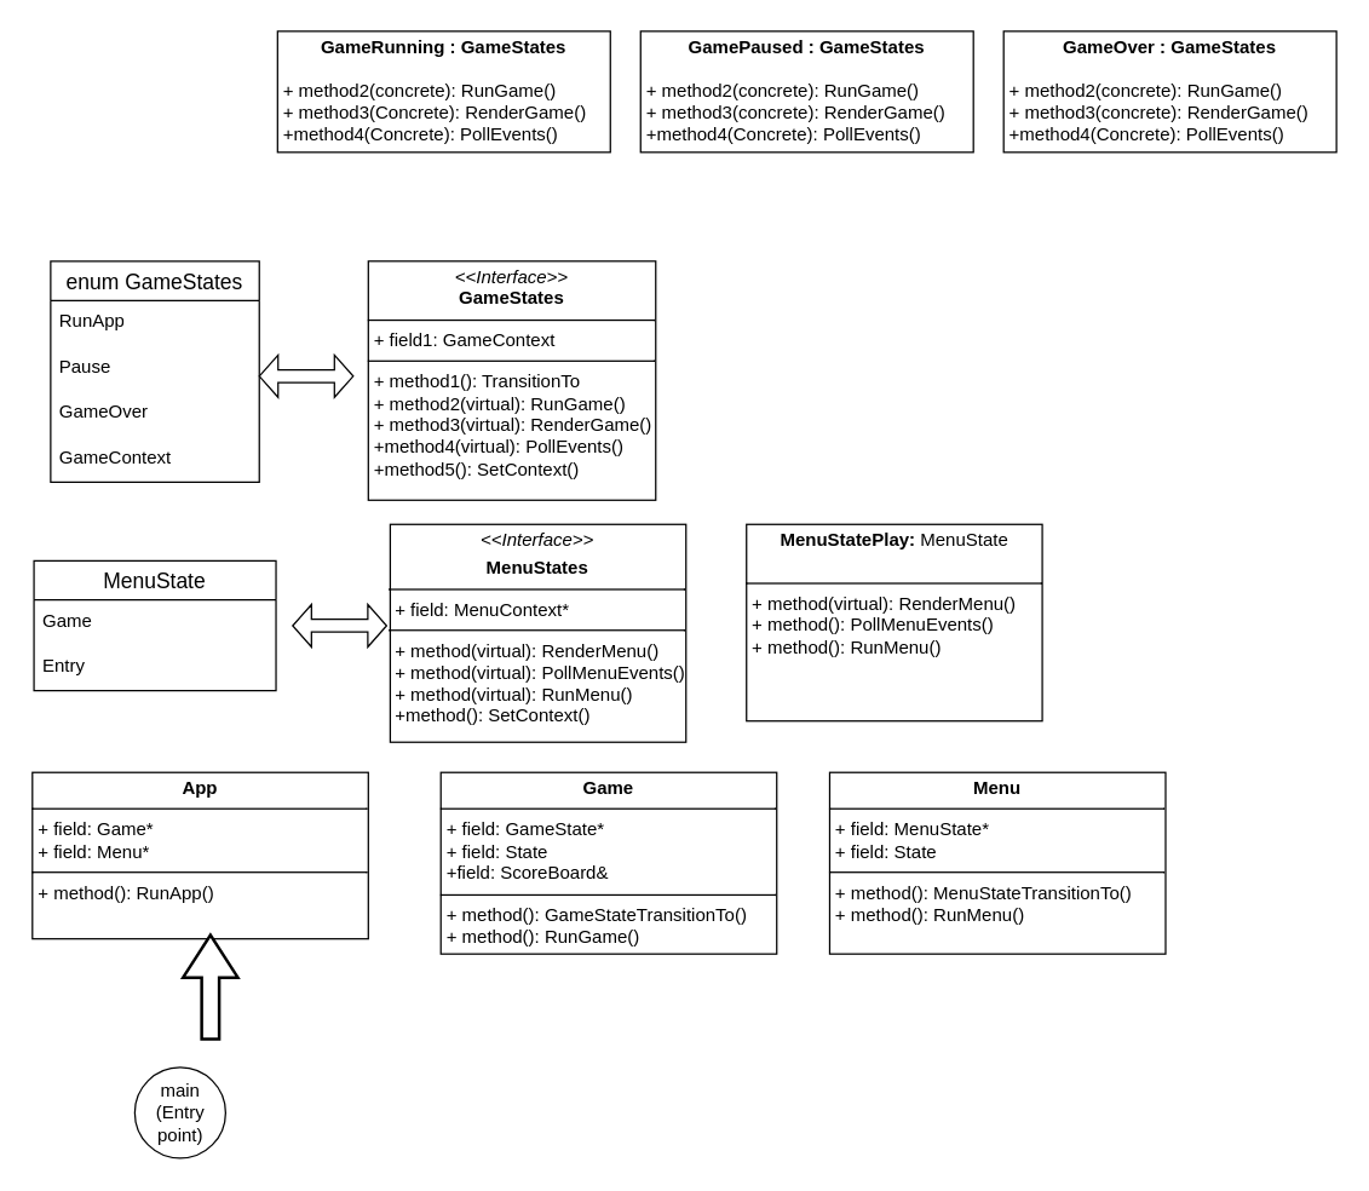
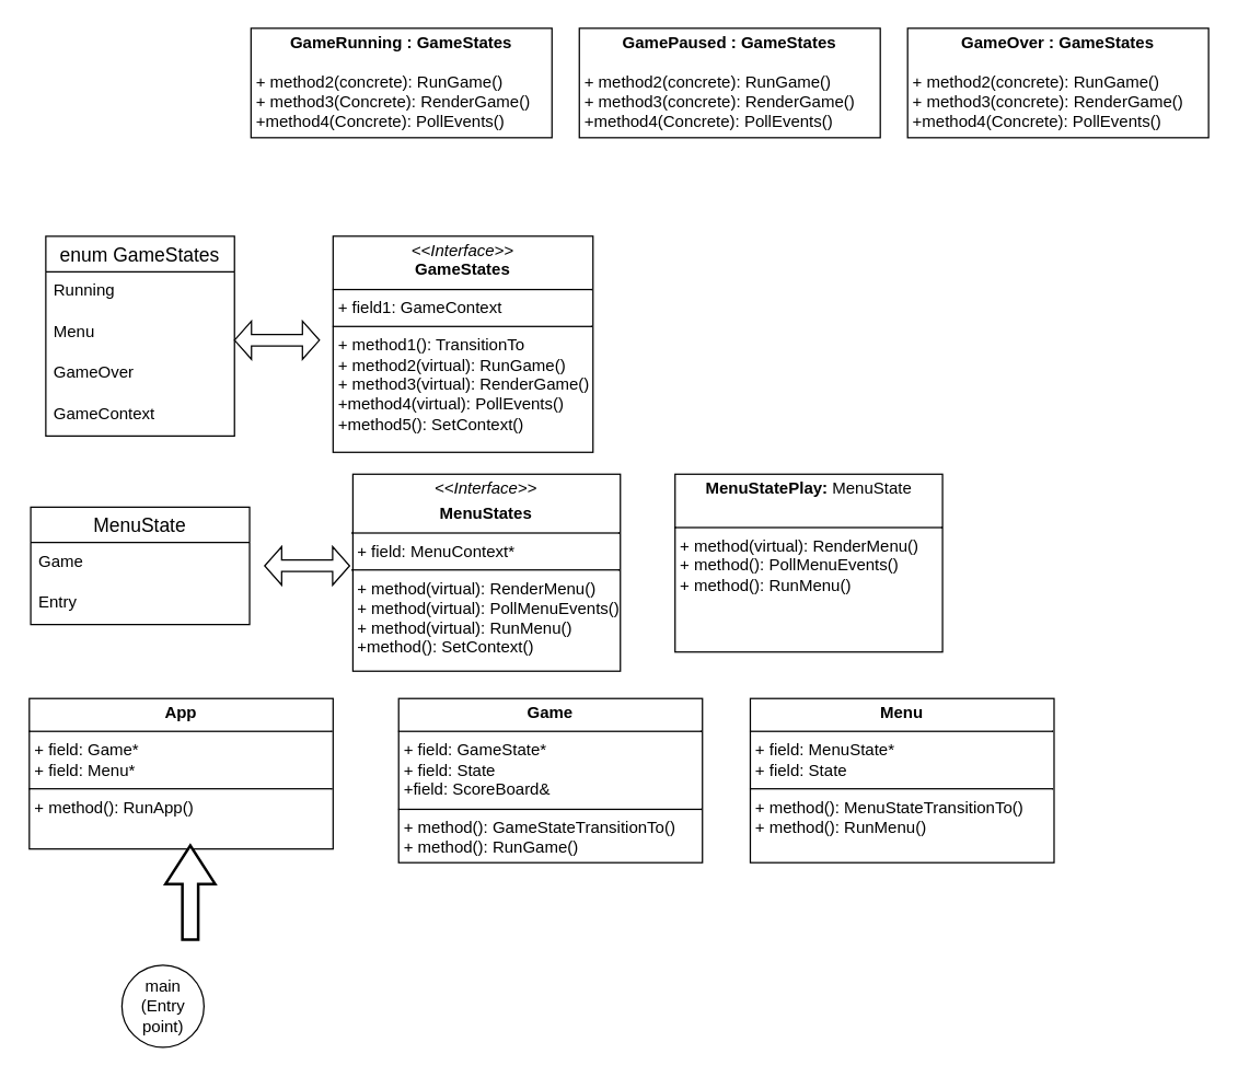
  <mxCell id="0" />
  <mxCell id="1" parent="0" />
  <mxCell id="2" value="&lt;p style=&quot;margin:0px;margin-top:4px;text-align:center;&quot;&gt;&lt;i&gt;&amp;lt;&amp;lt;Interface&amp;gt;&amp;gt;&lt;/i&gt;&lt;b&gt;&lt;br&gt;&lt;/b&gt;&lt;/p&gt;&lt;p style=&quot;margin:0px;margin-top:4px;text-align:center;&quot;&gt;&lt;b&gt;MenuStates&lt;/b&gt;&lt;/p&gt;&lt;hr size=&quot;1&quot; style=&quot;border-style:solid;&quot;&gt;&lt;p style=&quot;margin:0px;margin-left:4px;&quot;&gt;+ field: MenuContext*&lt;br&gt;&lt;/p&gt;&lt;hr size=&quot;1&quot; style=&quot;border-style:solid;&quot;&gt;&lt;p style=&quot;margin:0px;margin-left:4px;&quot;&gt;+ method(virtual): RenderMenu()&lt;/p&gt;&lt;p style=&quot;margin:0px;margin-left:4px;&quot;&gt;+ method(virtual): PollMenuEvents()&lt;/p&gt;&lt;p style=&quot;margin:0px;margin-left:4px;&quot;&gt;+ method(virtual): RunMenu()&lt;/p&gt;&lt;p style=&quot;margin:0px;margin-left:4px;&quot;&gt;+method(): SetContext()&lt;/p&gt;&lt;p style=&quot;margin:0px;margin-left:4px;&quot;&gt;&lt;br&gt;&lt;/p&gt;" style="verticalAlign=top;align=left;overflow=fill;html=1;whiteSpace=wrap;" parent="1" vertex="1"><mxGeometry x="257.48" y="346" width="195.52" height="144" as="geometry" /></mxCell>
  <mxCell id="3" value="enum GameStates" style="swimlane;fontStyle=0;childLayout=stackLayout;horizontal=1;startSize=26;horizontalStack=0;resizeParent=1;resizeParentMax=0;resizeLast=0;collapsible=1;marginBottom=0;align=center;fontSize=14;" parent="1" vertex="1"><mxGeometry x="33" y="172" width="137.93" height="146" as="geometry"><mxRectangle x="90" y="40" width="160" height="30" as="alternateBounds" /></mxGeometry></mxCell>
- <mxCell id="4" value="RunApp" style="text;strokeColor=none;fillColor=none;spacingLeft=4;spacingRight=4;overflow=hidden;rotatable=0;points=[[0,0.5],[1,0.5]];portConstraint=eastwest;fontSize=12;whiteSpace=wrap;html=1;" parent="3" vertex="1"><mxGeometry y="26" width="137.93" height="30" as="geometry" /></mxCell>
- <mxCell id="5" value="Pause" style="text;strokeColor=none;fillColor=none;spacingLeft=4;spacingRight=4;overflow=hidden;rotatable=0;points=[[0,0.5],[1,0.5]];portConstraint=eastwest;fontSize=12;whiteSpace=wrap;html=1;" parent="3" vertex="1"><mxGeometry y="56" width="137.93" height="30" as="geometry" /></mxCell>
+ <mxCell id="4" value="Running" style="text;strokeColor=none;fillColor=none;spacingLeft=4;spacingRight=4;overflow=hidden;rotatable=0;points=[[0,0.5],[1,0.5]];portConstraint=eastwest;fontSize=12;whiteSpace=wrap;html=1;" parent="3" vertex="1"><mxGeometry y="26" width="137.93" height="30" as="geometry" /></mxCell>
+ <mxCell id="5" value="Menu" style="text;strokeColor=none;fillColor=none;spacingLeft=4;spacingRight=4;overflow=hidden;rotatable=0;points=[[0,0.5],[1,0.5]];portConstraint=eastwest;fontSize=12;whiteSpace=wrap;html=1;" parent="3" vertex="1"><mxGeometry y="56" width="137.93" height="30" as="geometry" /></mxCell>
  <mxCell id="6" value="GameOver" style="text;strokeColor=none;fillColor=none;spacingLeft=4;spacingRight=4;overflow=hidden;rotatable=0;points=[[0,0.5],[1,0.5]];portConstraint=eastwest;fontSize=12;whiteSpace=wrap;html=1;" parent="3" vertex="1"><mxGeometry y="86" width="137.93" height="30" as="geometry" /></mxCell>
  <mxCell id="7" value="GameContext" style="text;strokeColor=none;fillColor=none;spacingLeft=4;spacingRight=4;overflow=hidden;rotatable=0;points=[[0,0.5],[1,0.5]];portConstraint=eastwest;fontSize=12;whiteSpace=wrap;html=1;" parent="3" vertex="1"><mxGeometry y="116" width="137.93" height="30" as="geometry" /></mxCell>
  <mxCell id="8" value="" style="shape=doubleArrow;whiteSpace=wrap;html=1;" parent="1" vertex="1"><mxGeometry x="170.93" y="234" width="62.07" height="28" as="geometry" /></mxCell>
  <mxCell id="9" value="&lt;p style=&quot;margin:0px;margin-top:4px;text-align:center;&quot;&gt;&lt;i&gt;&amp;lt;&amp;lt;Interface&amp;gt;&amp;gt;&lt;/i&gt;&lt;br&gt;&lt;b&gt;GameStates&lt;/b&gt;&lt;br&gt;&lt;/p&gt;&lt;hr size=&quot;1&quot; style=&quot;border-style:solid;&quot;&gt;&lt;p style=&quot;margin:0px;margin-left:4px;&quot;&gt;+ field1: GameContext&lt;/p&gt;&lt;hr size=&quot;1&quot; style=&quot;border-style:solid;&quot;&gt;&lt;p style=&quot;margin:0px;margin-left:4px;&quot;&gt;+ method1(): TransitionTo&lt;br&gt;&lt;/p&gt;&lt;p style=&quot;margin:0px;margin-left:4px;&quot;&gt;+ method2(virtual): RunGame()&lt;/p&gt;&lt;p style=&quot;margin:0px;margin-left:4px;&quot;&gt;+ method3(virtual): RenderGame()&lt;/p&gt;&lt;p style=&quot;margin:0px;margin-left:4px;&quot;&gt;+method4(virtual): PollEvents()&lt;/p&gt;&lt;p style=&quot;margin:0px;margin-left:4px;&quot;&gt;+method5(): SetContext()&lt;/p&gt;" style="verticalAlign=top;align=left;overflow=fill;html=1;whiteSpace=wrap;" parent="1" vertex="1"><mxGeometry x="243" y="172" width="190" height="158" as="geometry" /></mxCell>
  <mxCell id="10" value="&lt;p style=&quot;margin:0px;margin-top:4px;text-align:center;&quot;&gt;&lt;b&gt;GameRunning : GameStates&lt;/b&gt;&lt;/p&gt;&lt;p style=&quot;margin:0px;margin-left:4px;&quot;&gt;&lt;br&gt;&lt;/p&gt;&lt;p style=&quot;margin:0px;margin-left:4px;&quot;&gt;+ method2(concrete): RunGame()&lt;/p&gt;&lt;p style=&quot;margin:0px;margin-left:4px;&quot;&gt;+ method3(Concrete): RenderGame()&lt;/p&gt;&lt;p style=&quot;margin:0px;margin-left:4px;&quot;&gt;+method4(Concrete): PollEvents()&lt;/p&gt;" style="verticalAlign=top;align=left;overflow=fill;html=1;whiteSpace=wrap;" parent="1" vertex="1"><mxGeometry x="183" y="20" width="220" height="80" as="geometry" /></mxCell>
  <mxCell id="11" value="MenuState" style="swimlane;fontStyle=0;childLayout=stackLayout;horizontal=1;startSize=26;horizontalStack=0;resizeParent=1;resizeParentMax=0;resizeLast=0;collapsible=1;marginBottom=0;align=center;fontSize=14;" parent="1" vertex="1"><mxGeometry x="21.97" y="370" width="160" height="86" as="geometry" /></mxCell>
  <mxCell id="12" value="Game" style="text;strokeColor=none;fillColor=none;spacingLeft=4;spacingRight=4;overflow=hidden;rotatable=0;points=[[0,0.5],[1,0.5]];portConstraint=eastwest;fontSize=12;whiteSpace=wrap;html=1;" parent="11" vertex="1"><mxGeometry y="26" width="160" height="30" as="geometry" /></mxCell>
  <mxCell id="13" value="Entry" style="text;strokeColor=none;fillColor=none;spacingLeft=4;spacingRight=4;overflow=hidden;rotatable=0;points=[[0,0.5],[1,0.5]];portConstraint=eastwest;fontSize=12;whiteSpace=wrap;html=1;" parent="11" vertex="1"><mxGeometry y="56" width="160" height="30" as="geometry" /></mxCell>
  <mxCell id="14" value="" style="shape=doubleArrow;whiteSpace=wrap;html=1;" parent="1" vertex="1"><mxGeometry x="193" y="399" width="62.07" height="28" as="geometry" /></mxCell>
  <mxCell id="15" value="&lt;p style=&quot;margin:0px;margin-top:4px;text-align:center;&quot;&gt;&lt;b&gt;App&lt;/b&gt;&lt;/p&gt;&lt;hr size=&quot;1&quot; style=&quot;border-style:solid;&quot;&gt;&lt;p style=&quot;margin:0px;margin-left:4px;&quot;&gt;+ field: Game*&lt;br&gt;&lt;/p&gt;&lt;p style=&quot;margin:0px;margin-left:4px;&quot;&gt;+ field: Menu*&lt;/p&gt;&lt;hr size=&quot;1&quot; style=&quot;border-style:solid;&quot;&gt;&lt;p style=&quot;margin:0px;margin-left:4px;&quot;&gt;&lt;span style=&quot;background-color: initial;&quot;&gt;+ method(): RunApp()&lt;/span&gt;&lt;br&gt;&lt;/p&gt;&lt;p style=&quot;margin:0px;margin-left:4px;&quot;&gt;&lt;br&gt;&lt;/p&gt;" style="verticalAlign=top;align=left;overflow=fill;html=1;whiteSpace=wrap;" parent="1" vertex="1"><mxGeometry x="20.94" y="510" width="222.06" height="110" as="geometry" /></mxCell>
  <mxCell id="16" value="&lt;p style=&quot;margin:0px;margin-top:4px;text-align:center;&quot;&gt;&lt;b&gt;GamePaused : GameStates&lt;/b&gt;&lt;/p&gt;&lt;p style=&quot;margin:0px;margin-left:4px;&quot;&gt;&lt;br&gt;&lt;/p&gt;&lt;p style=&quot;margin:0px;margin-left:4px;&quot;&gt;+ method2(concrete): RunGame()&lt;/p&gt;&lt;p style=&quot;margin:0px;margin-left:4px;&quot;&gt;+ method3(concrete): RenderGame()&lt;/p&gt;&lt;p style=&quot;margin:0px;margin-left:4px;&quot;&gt;+method4(Concrete): PollEvents()&lt;br&gt;&lt;/p&gt;" style="verticalAlign=top;align=left;overflow=fill;html=1;whiteSpace=wrap;" parent="1" vertex="1"><mxGeometry x="423" y="20" width="220" height="80" as="geometry" /></mxCell>
  <mxCell id="17" value="&lt;p style=&quot;margin:0px;margin-top:4px;text-align:center;&quot;&gt;&lt;b&gt;Game&lt;/b&gt;&lt;/p&gt;&lt;hr size=&quot;1&quot; style=&quot;border-style:solid;&quot;&gt;&lt;p style=&quot;margin:0px;margin-left:4px;&quot;&gt;+ field: GameState*&lt;br&gt;&lt;/p&gt;&lt;p style=&quot;margin:0px;margin-left:4px;&quot;&gt;+ field: State&lt;/p&gt;&lt;p style=&quot;margin:0px;margin-left:4px;&quot;&gt;+field: ScoreBoard&amp;amp;&lt;/p&gt;&lt;hr size=&quot;1&quot; style=&quot;border-style:solid;&quot;&gt;&lt;p style=&quot;margin:0px;margin-left:4px;&quot;&gt;&lt;span style=&quot;background-color: initial;&quot;&gt;+ method(): GameStateTransitionTo()&lt;/span&gt;&lt;br&gt;&lt;/p&gt;&lt;p style=&quot;margin:0px;margin-left:4px;&quot;&gt;+ method(): RunGame()&lt;/p&gt;" style="verticalAlign=top;align=left;overflow=fill;html=1;whiteSpace=wrap;" parent="1" vertex="1"><mxGeometry x="290.94" y="510" width="222.06" height="120" as="geometry" /></mxCell>
  <mxCell id="18" value="&lt;p style=&quot;margin:0px;margin-top:4px;text-align:center;&quot;&gt;&lt;b&gt;Menu&lt;/b&gt;&lt;/p&gt;&lt;hr size=&quot;1&quot; style=&quot;border-style:solid;&quot;&gt;&lt;p style=&quot;margin:0px;margin-left:4px;&quot;&gt;+ field: MenuState*&lt;br&gt;&lt;/p&gt;&lt;p style=&quot;margin:0px;margin-left:4px;&quot;&gt;+ field: State&lt;/p&gt;&lt;hr size=&quot;1&quot; style=&quot;border-style:solid;&quot;&gt;&lt;p style=&quot;margin:0px;margin-left:4px;&quot;&gt;&lt;span style=&quot;background-color: initial;&quot;&gt;+ method(): MenuStateTransitionTo()&lt;/span&gt;&lt;br&gt;&lt;/p&gt;&lt;p style=&quot;margin:0px;margin-left:4px;&quot;&gt;+ method(): RunMenu()&lt;/p&gt;" style="verticalAlign=top;align=left;overflow=fill;html=1;whiteSpace=wrap;" parent="1" vertex="1"><mxGeometry x="548" y="510" width="222.06" height="120" as="geometry" /></mxCell>
  <mxCell id="19" value="&lt;p style=&quot;margin:0px;margin-top:4px;text-align:center;&quot;&gt;&lt;b&gt;GameOver : GameStates&lt;/b&gt;&lt;/p&gt;&lt;p style=&quot;margin:0px;margin-left:4px;&quot;&gt;&lt;br&gt;&lt;/p&gt;&lt;p style=&quot;margin:0px;margin-left:4px;&quot;&gt;+ method2(concrete): RunGame()&lt;/p&gt;&lt;p style=&quot;margin:0px;margin-left:4px;&quot;&gt;+ method3(concrete): RenderGame()&lt;/p&gt;&lt;p style=&quot;margin:0px;margin-left:4px;&quot;&gt;+method4(Concrete): PollEvents()&lt;br&gt;&lt;/p&gt;" style="verticalAlign=top;align=left;overflow=fill;html=1;whiteSpace=wrap;" parent="1" vertex="1"><mxGeometry x="663" y="20" width="220" height="80" as="geometry" /></mxCell>
  <mxCell id="20" value="main&lt;div&gt;(Entry point)&lt;/div&gt;" style="ellipse;whiteSpace=wrap;html=1;aspect=fixed;" parent="1" vertex="1"><mxGeometry x="88.63" y="705" width="60" height="60" as="geometry" /></mxCell>
  <mxCell id="21" value="" style="verticalLabelPosition=bottom;verticalAlign=top;html=1;strokeWidth=2;shape=mxgraph.arrows2.arrow;dy=0.68;dx=28.08;notch=0;rotation=-90;" parent="1" vertex="1"><mxGeometry x="104.25" y="633.75" width="68.75" height="36.25" as="geometry" /></mxCell>
  <mxCell id="22" value="&lt;p style=&quot;margin:0px;margin-top:4px;text-align:center;&quot;&gt;&lt;b style=&quot;background-color: initial;&quot;&gt;MenuStatePlay:&amp;nbsp;&lt;/b&gt;&lt;span style=&quot;background-color: initial; text-align: left;&quot;&gt;MenuState&lt;/span&gt;&lt;br&gt;&lt;/p&gt;&lt;p style=&quot;margin:0px;margin-left:4px;&quot;&gt;&lt;br&gt;&lt;/p&gt;&lt;hr size=&quot;1&quot; style=&quot;border-style:solid;&quot;&gt;&lt;p style=&quot;margin:0px;margin-left:4px;&quot;&gt;+ method(virtual): RenderMenu()&lt;/p&gt;&lt;p style=&quot;margin:0px;margin-left:4px;&quot;&gt;+ method(): PollMenuEvents()&lt;/p&gt;&lt;p style=&quot;margin:0px;margin-left:4px;&quot;&gt;+ method(): RunMenu()&lt;/p&gt;&lt;p style=&quot;margin:0px;margin-left:4px;&quot;&gt;&lt;br&gt;&lt;/p&gt;" style="verticalAlign=top;align=left;overflow=fill;html=1;whiteSpace=wrap;" parent="1" vertex="1"><mxGeometry x="493" y="346" width="195.52" height="130" as="geometry" /></mxCell>
